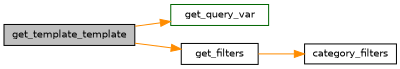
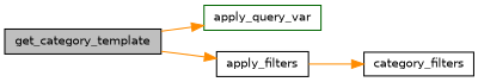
  digraph {
    rankdir=LR
    node [color=black fillcolor=white fontname=Helvetica fontsize=10 shape=record style=filled]
    edge [color=darkorange fontname=Helvetica fontsize=10 labelfontname=Helvetica labelfontsize=10 style=solid]
-   n1 [fillcolor=grey75 fontcolor=black height=0.2 label=get_template_template width=0.4]
-   n2 [color=darkgreen height=0.2 label=get_query_var width=0.4]
-   n3 [height=0.2 label=get_filters width=0.4]
+   n1 [fillcolor=grey75 fontcolor=black height=0.2 label=get_category_template width=0.4]
+   n2 [color=darkgreen height=0.2 label=apply_query_var width=0.4]
+   n3 [height=0.2 label=apply_filters width=0.4]
    n4 [height=0.2 label=category_filters width=0.4]
    n1 -> n2
    n1 -> n3
    n3 -> n4
  }
